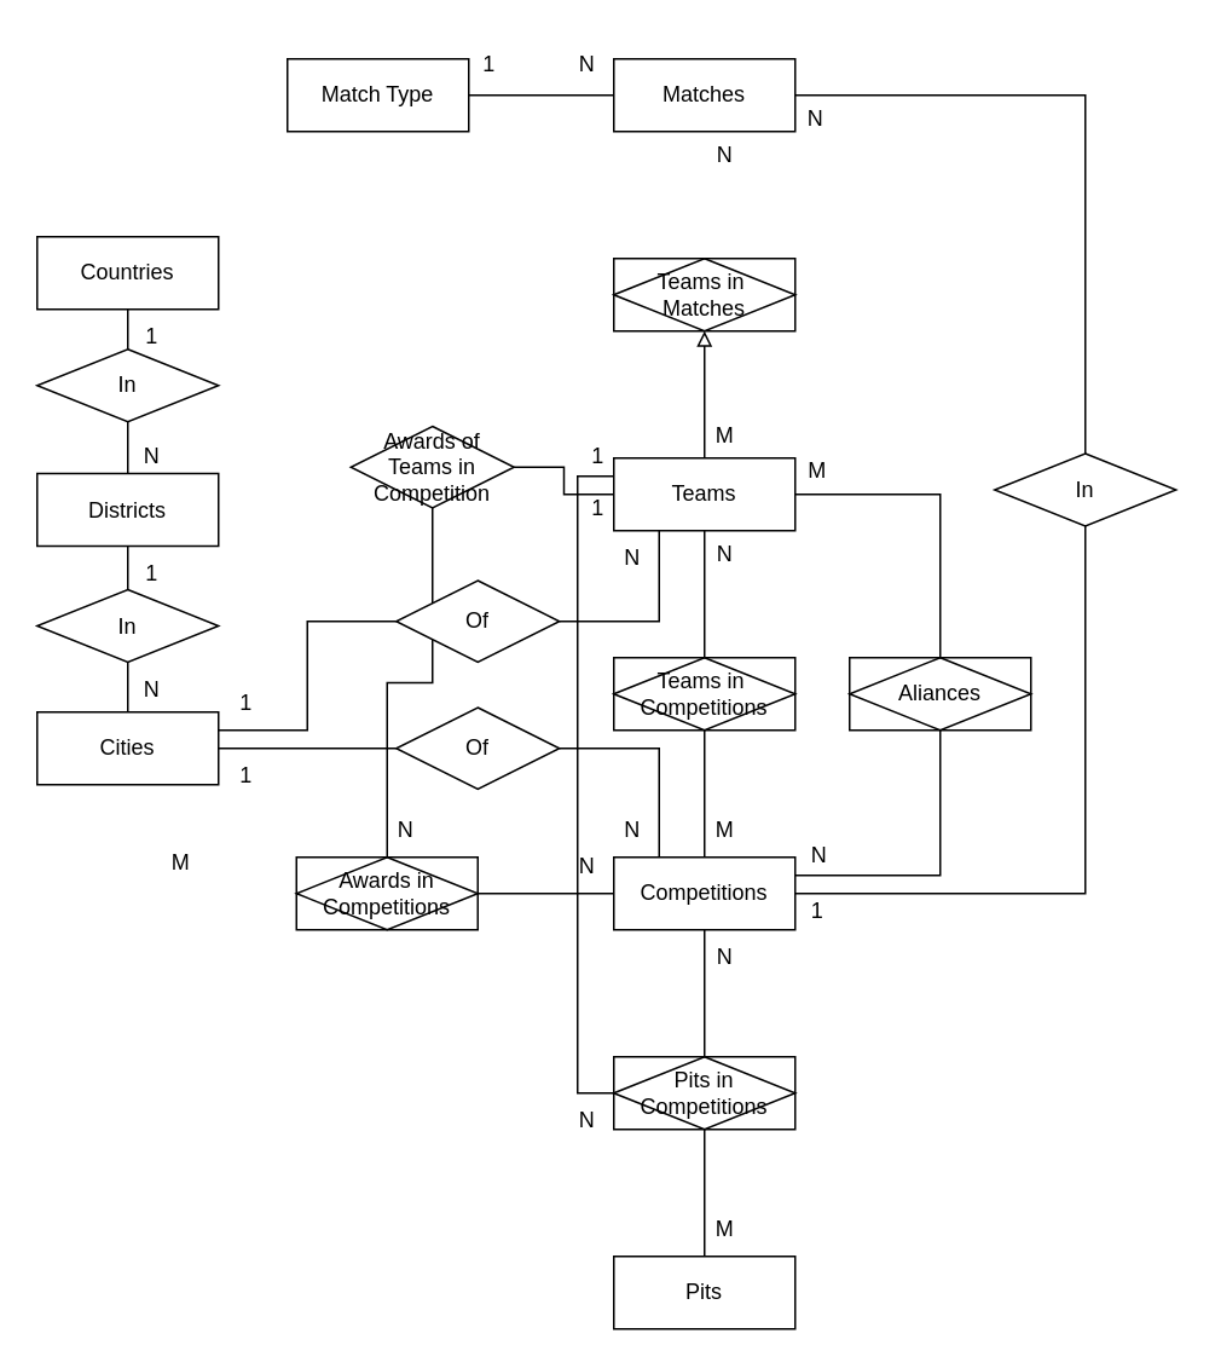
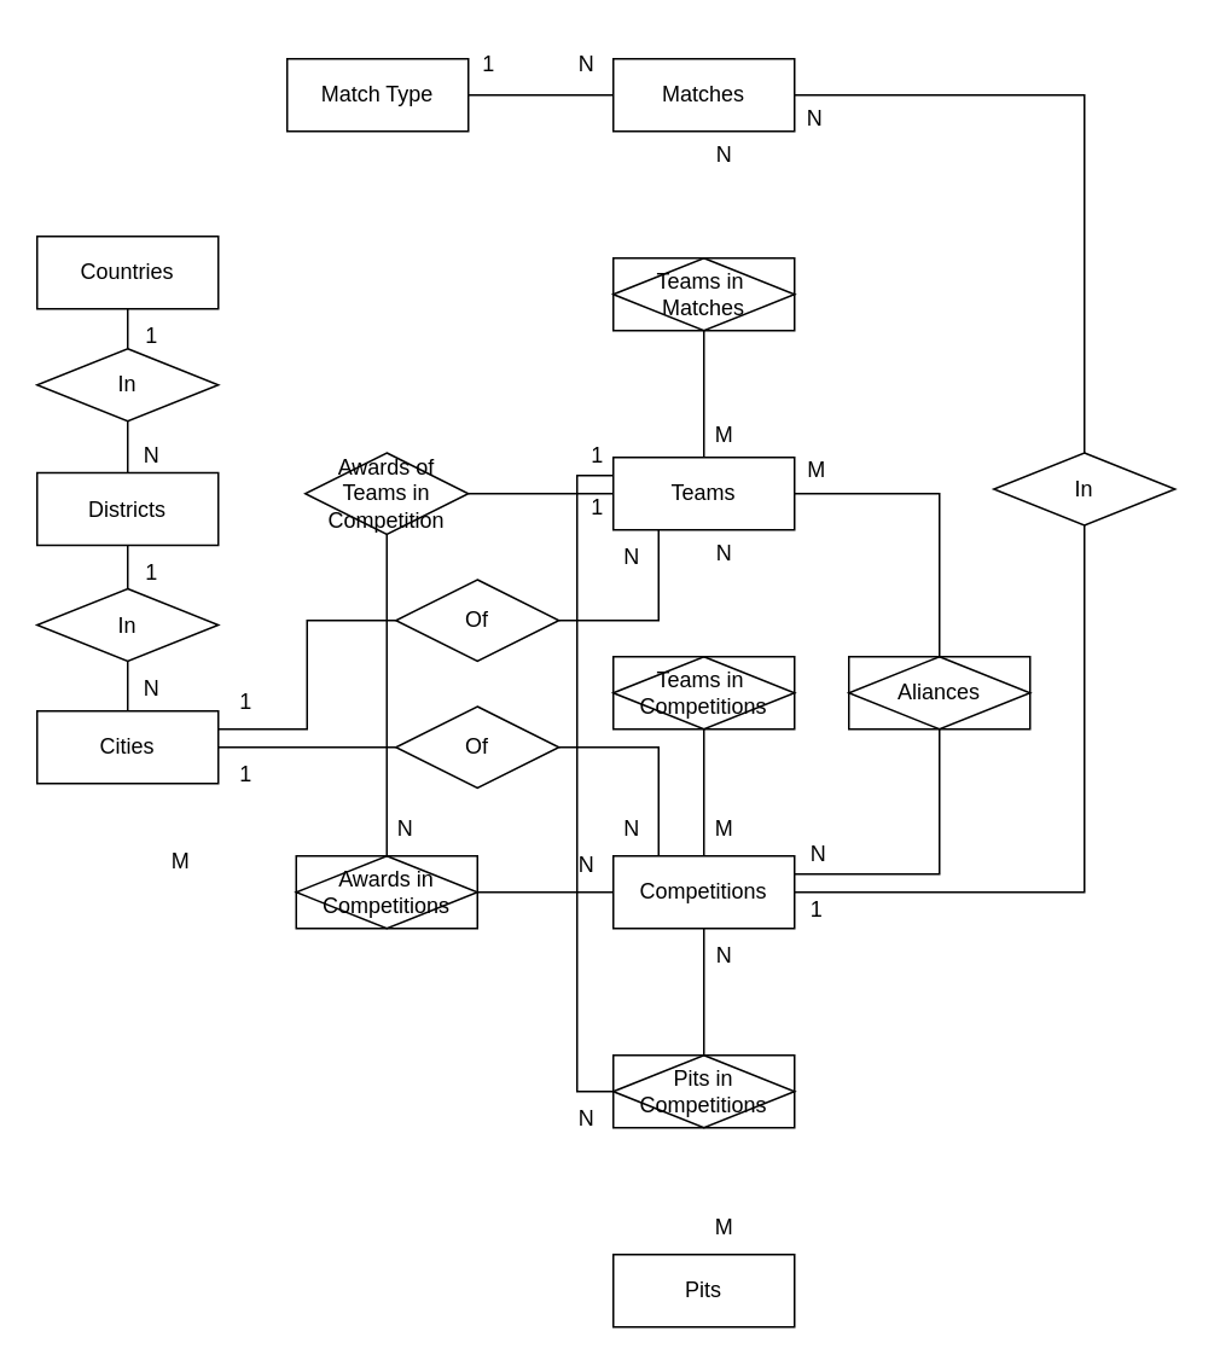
  <mxCell id="0" />
  <mxCell id="1" parent="0" />
- <mxCell id="2" value="" style="edgeStyle=orthogonalEdgeStyle;rounded=0;orthogonalLoop=1;jettySize=auto;html=1;strokeColor=default;endArrow=none;endFill=0;" parent="1" source="4" target="10" edge="1"><mxGeometry relative="1" as="geometry" /></mxCell>
- <mxCell id="3" value="" style="edgeStyle=orthogonalEdgeStyle;rounded=0;orthogonalLoop=1;jettySize=auto;html=1;endArrow=block;endFill=0;" parent="1" source="4" target="16" edge="1"><mxGeometry relative="1" as="geometry" /></mxCell>
+ <mxCell id="3" value="" style="edgeStyle=orthogonalEdgeStyle;rounded=0;orthogonalLoop=1;jettySize=auto;html=1;endArrow=none;endFill=0;" parent="1" source="4" target="16" edge="1"><mxGeometry relative="1" as="geometry" /></mxCell>
  <mxCell id="4" value="Teams" style="whiteSpace=wrap;html=1;align=center;" parent="1" vertex="1"><mxGeometry x="338" y="252" width="100" height="40" as="geometry" /></mxCell>
  <mxCell id="5" value="" style="edgeStyle=orthogonalEdgeStyle;rounded=0;orthogonalLoop=1;jettySize=auto;html=1;endArrow=none;endFill=0;" parent="1" source="8" target="21" edge="1"><mxGeometry relative="1" as="geometry" /></mxCell>
  <mxCell id="6" value="" style="edgeStyle=orthogonalEdgeStyle;rounded=0;orthogonalLoop=1;jettySize=auto;html=1;endArrow=none;endFill=0;" parent="1" source="8" target="31" edge="1"><mxGeometry relative="1" as="geometry" /></mxCell>
  <mxCell id="7" style="edgeStyle=orthogonalEdgeStyle;rounded=0;orthogonalLoop=1;jettySize=auto;html=1;exitX=1;exitY=0.25;exitDx=0;exitDy=0;endArrow=none;endFill=0;" parent="1" source="8" target="40" edge="1"><mxGeometry relative="1" as="geometry" /></mxCell>
  <mxCell id="8" value="Competitions" style="whiteSpace=wrap;html=1;align=center;" parent="1" vertex="1"><mxGeometry x="338" y="472" width="100" height="40" as="geometry" /></mxCell>
  <mxCell id="9" value="" style="edgeStyle=orthogonalEdgeStyle;rounded=0;orthogonalLoop=1;jettySize=auto;html=1;endArrow=none;endFill=0;" parent="1" source="10" target="8" edge="1"><mxGeometry relative="1" as="geometry" /></mxCell>
  <mxCell id="10" value="&lt;div&gt;Teams in&amp;nbsp;&lt;/div&gt;&lt;div&gt;Competitions&lt;/div&gt;" style="shape=associativeEntity;whiteSpace=wrap;html=1;align=center;" parent="1" vertex="1"><mxGeometry x="338" y="362" width="100" height="40" as="geometry" /></mxCell>
  <mxCell id="11" value="N" style="text;html=1;align=center;verticalAlign=middle;resizable=0;points=[];autosize=1;strokeColor=none;fillColor=none;" parent="1" vertex="1"><mxGeometry x="384" y="290" width="30" height="30" as="geometry" /></mxCell>
  <mxCell id="12" value="M" style="text;html=1;align=center;verticalAlign=middle;resizable=0;points=[];autosize=1;strokeColor=none;fillColor=none;" parent="1" vertex="1"><mxGeometry x="384" y="442" width="30" height="30" as="geometry" /></mxCell>
  <mxCell id="13" style="edgeStyle=orthogonalEdgeStyle;rounded=0;orthogonalLoop=1;jettySize=auto;html=1;entryX=0.5;entryY=0;entryDx=0;entryDy=0;endArrow=none;endFill=0;" parent="1" source="15" target="25" edge="1"><mxGeometry relative="1" as="geometry" /></mxCell>
  <mxCell id="14" value="" style="edgeStyle=orthogonalEdgeStyle;rounded=0;orthogonalLoop=1;jettySize=auto;html=1;endArrow=none;endFill=0;" parent="1" source="15" target="66" edge="1"><mxGeometry relative="1" as="geometry" /></mxCell>
  <mxCell id="15" value="Matches" style="whiteSpace=wrap;html=1;align=center;" parent="1" vertex="1"><mxGeometry x="338" y="32" width="100" height="40" as="geometry" /></mxCell>
  <mxCell id="16" value="&lt;div&gt;Teams in&amp;nbsp;&lt;/div&gt;&lt;div&gt;Matches&lt;/div&gt;" style="shape=associativeEntity;whiteSpace=wrap;html=1;align=center;" parent="1" vertex="1"><mxGeometry x="338" y="142" width="100" height="40" as="geometry" /></mxCell>
  <mxCell id="17" value="N" style="text;html=1;align=center;verticalAlign=middle;resizable=0;points=[];autosize=1;strokeColor=none;fillColor=none;" parent="1" vertex="1"><mxGeometry x="384" y="70" width="30" height="30" as="geometry" /></mxCell>
  <mxCell id="18" value="M" style="text;html=1;align=center;verticalAlign=middle;resizable=0;points=[];autosize=1;strokeColor=none;fillColor=none;" parent="1" vertex="1"><mxGeometry x="384" y="225" width="30" height="30" as="geometry" /></mxCell>
  <mxCell id="19" value="1" style="text;html=1;align=center;verticalAlign=middle;resizable=0;points=[];autosize=1;strokeColor=none;fillColor=none;" parent="1" vertex="1"><mxGeometry x="435" y="487" width="30" height="30" as="geometry" /></mxCell>
  <mxCell id="20" value="N" style="text;html=1;align=center;verticalAlign=middle;resizable=0;points=[];autosize=1;strokeColor=none;fillColor=none;" parent="1" vertex="1"><mxGeometry x="434" y="50" width="30" height="30" as="geometry" /></mxCell>
  <mxCell id="21" value="Awards in Competitions" style="shape=associativeEntity;whiteSpace=wrap;html=1;align=center;" parent="1" vertex="1"><mxGeometry x="163" y="472" width="100" height="40" as="geometry" /></mxCell>
  <mxCell id="22" value="N" style="text;html=1;align=center;verticalAlign=middle;resizable=0;points=[];autosize=1;strokeColor=none;fillColor=none;" parent="1" vertex="1"><mxGeometry x="308" y="462" width="30" height="30" as="geometry" /></mxCell>
  <mxCell id="23" value="M" style="text;html=1;align=center;verticalAlign=middle;resizable=0;points=[];autosize=1;strokeColor=none;fillColor=none;" parent="1" vertex="1"><mxGeometry x="84" y="460" width="30" height="30" as="geometry" /></mxCell>
  <mxCell id="24" style="edgeStyle=orthogonalEdgeStyle;rounded=0;orthogonalLoop=1;jettySize=auto;html=1;exitX=0.5;exitY=1;exitDx=0;exitDy=0;entryX=1;entryY=0.5;entryDx=0;entryDy=0;endArrow=none;endFill=0;" parent="1" source="25" target="8" edge="1"><mxGeometry relative="1" as="geometry" /></mxCell>
  <mxCell id="25" value="In" style="shape=rhombus;perimeter=rhombusPerimeter;whiteSpace=wrap;html=1;align=center;" parent="1" vertex="1"><mxGeometry x="548" y="249.5" width="100" height="40" as="geometry" /></mxCell>
  <mxCell id="26" style="edgeStyle=orthogonalEdgeStyle;rounded=0;orthogonalLoop=1;jettySize=auto;html=1;exitX=0.5;exitY=1;exitDx=0;exitDy=0;entryX=0.5;entryY=0;entryDx=0;entryDy=0;endArrow=none;endFill=0;" parent="1" source="28" target="21" edge="1"><mxGeometry relative="1" as="geometry" /></mxCell>
  <mxCell id="27" value="" style="edgeStyle=orthogonalEdgeStyle;rounded=0;orthogonalLoop=1;jettySize=auto;html=1;entryX=0;entryY=0.5;entryDx=0;entryDy=0;endArrow=none;endFill=0;" parent="1" source="28" target="4" edge="1"><mxGeometry relative="1" as="geometry" /></mxCell>
- <mxCell id="28" value="Awards of Teams in Competition" style="shape=rhombus;perimeter=rhombusPerimeter;whiteSpace=wrap;html=1;align=center;" parent="1" vertex="1"><mxGeometry x="193" y="234.5" width="90" height="45" as="geometry" /></mxCell>
- <mxCell id="29" value="" style="edgeStyle=orthogonalEdgeStyle;rounded=0;orthogonalLoop=1;jettySize=auto;html=1;endArrow=none;endFill=0;" parent="1" source="31" target="32" edge="1"><mxGeometry relative="1" as="geometry" /></mxCell>
+ <mxCell id="28" value="Awards of Teams in Competition" style="shape=rhombus;perimeter=rhombusPerimeter;whiteSpace=wrap;html=1;align=center;" parent="1" vertex="1"><mxGeometry x="168" y="249.5" width="90" height="45" as="geometry" /></mxCell>
  <mxCell id="30" style="edgeStyle=orthogonalEdgeStyle;rounded=0;orthogonalLoop=1;jettySize=auto;html=1;exitX=0;exitY=0.5;exitDx=0;exitDy=0;entryX=0;entryY=0.25;entryDx=0;entryDy=0;endArrow=none;endFill=0;" parent="1" source="31" target="4" edge="1"><mxGeometry relative="1" as="geometry" /></mxCell>
  <mxCell id="31" value="Pits in Competitions" style="shape=associativeEntity;whiteSpace=wrap;html=1;align=center;" parent="1" vertex="1"><mxGeometry x="338" y="582" width="100" height="40" as="geometry" /></mxCell>
  <mxCell id="32" value="Pits" style="whiteSpace=wrap;html=1;align=center;" parent="1" vertex="1"><mxGeometry x="338" y="692" width="100" height="40" as="geometry" /></mxCell>
  <mxCell id="33" value="N" style="text;html=1;align=center;verticalAlign=middle;resizable=0;points=[];autosize=1;strokeColor=none;fillColor=none;" parent="1" vertex="1"><mxGeometry x="208" y="442" width="30" height="30" as="geometry" /></mxCell>
  <mxCell id="34" value="1" style="text;html=1;align=center;verticalAlign=middle;resizable=0;points=[];autosize=1;strokeColor=none;fillColor=none;" parent="1" vertex="1"><mxGeometry x="314" y="264.5" width="30" height="30" as="geometry" /></mxCell>
  <mxCell id="35" value="N" style="text;html=1;align=center;verticalAlign=middle;resizable=0;points=[];autosize=1;strokeColor=none;fillColor=none;" parent="1" vertex="1"><mxGeometry x="384" y="512" width="30" height="30" as="geometry" /></mxCell>
  <mxCell id="36" value="M" style="text;html=1;align=center;verticalAlign=middle;resizable=0;points=[];autosize=1;strokeColor=none;fillColor=none;" parent="1" vertex="1"><mxGeometry x="384" y="662" width="30" height="30" as="geometry" /></mxCell>
  <mxCell id="37" value="1" style="text;html=1;align=center;verticalAlign=middle;resizable=0;points=[];autosize=1;strokeColor=none;fillColor=none;" parent="1" vertex="1"><mxGeometry x="314" y="235.5" width="30" height="30" as="geometry" /></mxCell>
  <mxCell id="38" value="N" style="text;html=1;align=center;verticalAlign=middle;resizable=0;points=[];autosize=1;strokeColor=none;fillColor=none;" parent="1" vertex="1"><mxGeometry x="308" y="602" width="30" height="30" as="geometry" /></mxCell>
  <mxCell id="39" style="edgeStyle=orthogonalEdgeStyle;rounded=0;orthogonalLoop=1;jettySize=auto;html=1;exitX=0.5;exitY=0;exitDx=0;exitDy=0;entryX=1;entryY=0.5;entryDx=0;entryDy=0;endArrow=none;endFill=0;" parent="1" source="40" target="4" edge="1"><mxGeometry relative="1" as="geometry" /></mxCell>
  <mxCell id="40" value="Aliances" style="shape=associativeEntity;whiteSpace=wrap;html=1;align=center;" parent="1" vertex="1"><mxGeometry x="468" y="362" width="100" height="40" as="geometry" /></mxCell>
  <mxCell id="41" value="N" style="text;html=1;align=center;verticalAlign=middle;resizable=0;points=[];autosize=1;strokeColor=none;fillColor=none;" parent="1" vertex="1"><mxGeometry x="436" y="456" width="30" height="30" as="geometry" /></mxCell>
  <mxCell id="42" value="M" style="text;html=1;align=center;verticalAlign=middle;resizable=0;points=[];autosize=1;strokeColor=none;fillColor=none;" parent="1" vertex="1"><mxGeometry x="435" y="243.5" width="30" height="30" as="geometry" /></mxCell>
  <mxCell id="43" value="" style="edgeStyle=orthogonalEdgeStyle;rounded=0;orthogonalLoop=1;jettySize=auto;html=1;endArrow=none;endFill=0;" parent="1" source="44" target="51" edge="1"><mxGeometry relative="1" as="geometry" /></mxCell>
  <mxCell id="44" value="Countries" style="whiteSpace=wrap;html=1;align=center;" parent="1" vertex="1"><mxGeometry x="20" y="130" width="100" height="40" as="geometry" /></mxCell>
  <mxCell id="45" value="" style="edgeStyle=orthogonalEdgeStyle;rounded=0;orthogonalLoop=1;jettySize=auto;html=1;endArrow=none;endFill=0;" parent="1" source="46" target="53" edge="1"><mxGeometry relative="1" as="geometry" /></mxCell>
  <mxCell id="46" value="Districts" style="whiteSpace=wrap;html=1;align=center;" parent="1" vertex="1"><mxGeometry x="20" y="260.5" width="100" height="40" as="geometry" /></mxCell>
  <mxCell id="47" style="edgeStyle=orthogonalEdgeStyle;rounded=0;orthogonalLoop=1;jettySize=auto;html=1;exitX=1;exitY=0.5;exitDx=0;exitDy=0;endArrow=none;endFill=0;" parent="1" source="49" edge="1"><mxGeometry relative="1" as="geometry"><mxPoint x="218" y="412" as="targetPoint" /></mxGeometry></mxCell>
  <mxCell id="48" style="edgeStyle=orthogonalEdgeStyle;rounded=0;orthogonalLoop=1;jettySize=auto;html=1;exitX=1;exitY=0.25;exitDx=0;exitDy=0;entryX=0;entryY=0.5;entryDx=0;entryDy=0;endArrow=none;endFill=0;" parent="1" source="49" target="55" edge="1"><mxGeometry relative="1" as="geometry" /></mxCell>
  <mxCell id="49" value="Cities" style="whiteSpace=wrap;html=1;align=center;" parent="1" vertex="1"><mxGeometry x="20" y="392" width="100" height="40" as="geometry" /></mxCell>
  <mxCell id="50" style="edgeStyle=orthogonalEdgeStyle;rounded=0;orthogonalLoop=1;jettySize=auto;html=1;entryX=0.5;entryY=0;entryDx=0;entryDy=0;endArrow=none;endFill=0;" parent="1" source="51" target="46" edge="1"><mxGeometry relative="1" as="geometry" /></mxCell>
  <mxCell id="51" value="In" style="shape=rhombus;perimeter=rhombusPerimeter;whiteSpace=wrap;html=1;align=center;" parent="1" vertex="1"><mxGeometry x="20" y="192" width="100" height="40" as="geometry" /></mxCell>
  <mxCell id="52" value="" style="edgeStyle=orthogonalEdgeStyle;rounded=0;orthogonalLoop=1;jettySize=auto;html=1;endArrow=none;endFill=0;" parent="1" source="53" target="49" edge="1"><mxGeometry relative="1" as="geometry" /></mxCell>
  <mxCell id="53" value="In" style="shape=rhombus;perimeter=rhombusPerimeter;whiteSpace=wrap;html=1;align=center;" parent="1" vertex="1"><mxGeometry x="20" y="324.5" width="100" height="40" as="geometry" /></mxCell>
  <mxCell id="54" style="edgeStyle=orthogonalEdgeStyle;rounded=0;orthogonalLoop=1;jettySize=auto;html=1;exitX=1;exitY=0.5;exitDx=0;exitDy=0;entryX=0.25;entryY=1;entryDx=0;entryDy=0;endArrow=none;endFill=0;" parent="1" source="55" target="4" edge="1"><mxGeometry relative="1" as="geometry" /></mxCell>
  <mxCell id="55" value="Of" style="shape=rhombus;perimeter=rhombusPerimeter;whiteSpace=wrap;html=1;align=center;" parent="1" vertex="1"><mxGeometry x="218" y="319.5" width="90" height="45" as="geometry" /></mxCell>
  <mxCell id="56" style="edgeStyle=orthogonalEdgeStyle;rounded=0;orthogonalLoop=1;jettySize=auto;html=1;exitX=1;exitY=0.5;exitDx=0;exitDy=0;entryX=0.25;entryY=0;entryDx=0;entryDy=0;endArrow=none;endFill=0;" parent="1" source="57" target="8" edge="1"><mxGeometry relative="1" as="geometry" /></mxCell>
  <mxCell id="57" value="Of" style="shape=rhombus;perimeter=rhombusPerimeter;whiteSpace=wrap;html=1;align=center;" parent="1" vertex="1"><mxGeometry x="218" y="389.5" width="90" height="45" as="geometry" /></mxCell>
  <mxCell id="58" value="1" style="text;html=1;align=center;verticalAlign=middle;resizable=0;points=[];autosize=1;strokeColor=none;fillColor=none;" parent="1" vertex="1"><mxGeometry x="120" y="412" width="30" height="30" as="geometry" /></mxCell>
  <mxCell id="59" value="1" style="text;html=1;align=center;verticalAlign=middle;resizable=0;points=[];autosize=1;strokeColor=none;fillColor=none;" parent="1" vertex="1"><mxGeometry x="120" y="372" width="30" height="30" as="geometry" /></mxCell>
  <mxCell id="60" value="N" style="text;html=1;align=center;verticalAlign=middle;resizable=0;points=[];autosize=1;strokeColor=none;fillColor=none;" parent="1" vertex="1"><mxGeometry x="333" y="442" width="30" height="30" as="geometry" /></mxCell>
  <mxCell id="61" value="N" style="text;html=1;align=center;verticalAlign=middle;resizable=0;points=[];autosize=1;strokeColor=none;fillColor=none;" parent="1" vertex="1"><mxGeometry x="333" y="291.5" width="30" height="30" as="geometry" /></mxCell>
  <mxCell id="62" value="N" style="text;html=1;align=center;verticalAlign=middle;resizable=0;points=[];autosize=1;strokeColor=none;fillColor=none;" parent="1" vertex="1"><mxGeometry x="68" y="364.5" width="30" height="30" as="geometry" /></mxCell>
  <mxCell id="63" value="1" style="text;html=1;align=center;verticalAlign=middle;resizable=0;points=[];autosize=1;strokeColor=none;fillColor=none;" parent="1" vertex="1"><mxGeometry x="68" y="300.5" width="30" height="30" as="geometry" /></mxCell>
  <mxCell id="64" value="N" style="text;html=1;align=center;verticalAlign=middle;resizable=0;points=[];autosize=1;strokeColor=none;fillColor=none;" parent="1" vertex="1"><mxGeometry x="68" y="235.5" width="30" height="30" as="geometry" /></mxCell>
  <mxCell id="65" value="1" style="text;html=1;align=center;verticalAlign=middle;resizable=0;points=[];autosize=1;strokeColor=none;fillColor=none;" parent="1" vertex="1"><mxGeometry x="68" y="170" width="30" height="30" as="geometry" /></mxCell>
  <mxCell id="66" value="Match Type" style="whiteSpace=wrap;html=1;align=center;" parent="1" vertex="1"><mxGeometry x="158" y="32" width="100" height="40" as="geometry" /></mxCell>
  <mxCell id="67" value="1" style="text;html=1;align=center;verticalAlign=middle;resizable=0;points=[];autosize=1;strokeColor=none;fillColor=none;" parent="1" vertex="1"><mxGeometry x="254" y="20" width="30" height="30" as="geometry" /></mxCell>
  <mxCell id="68" value="N" style="text;html=1;align=center;verticalAlign=middle;resizable=0;points=[];autosize=1;strokeColor=none;fillColor=none;" parent="1" vertex="1"><mxGeometry x="308" y="20" width="30" height="30" as="geometry" /></mxCell>
